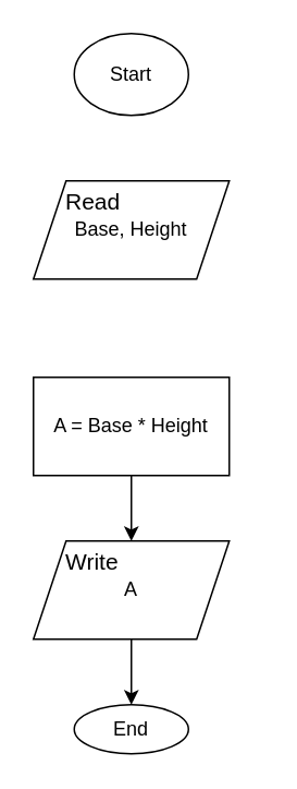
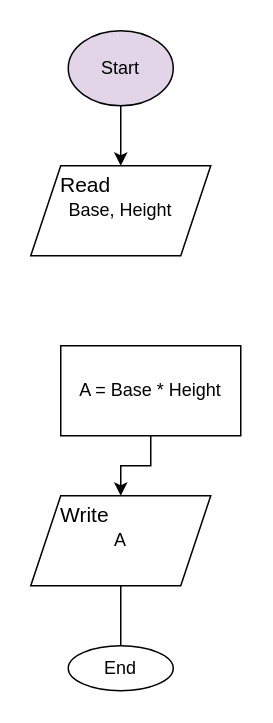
  <mxCell id="0" />
  <mxCell id="1" parent="0" />
- <mxCell id="3" value="Start" style="ellipse;whiteSpace=wrap;html=1;" vertex="1" parent="1"><mxGeometry x="45" y="20" width="70" height="50" as="geometry" /></mxCell>
+ <mxCell id="2" value="" style="edgeStyle=orthogonalEdgeStyle;rounded=0;orthogonalLoop=1;jettySize=auto;html=1;" edge="1" parent="1" source="3" target="5"><mxGeometry relative="1" as="geometry" /></mxCell>
+ <mxCell id="3" value="Start" style="ellipse;whiteSpace=wrap;html=1;fillColor=#e1d5e7;" vertex="1" parent="1"><mxGeometry x="45" y="20" width="70" height="50" as="geometry" /></mxCell>
  <mxCell id="4" value="End" style="ellipse;whiteSpace=wrap;html=1;" vertex="1" parent="1"><mxGeometry x="45" y="430" width="70" height="30" as="geometry" /></mxCell>
  <mxCell id="5" value="Base, Height" style="shape=parallelogram;perimeter=parallelogramPerimeter;whiteSpace=wrap;html=1;fixedSize=1;" vertex="1" parent="1"><mxGeometry x="20" y="110" width="120" height="60" as="geometry" /></mxCell>
  <mxCell id="6" style="edgeStyle=orthogonalEdgeStyle;rounded=0;orthogonalLoop=1;jettySize=auto;html=1;entryX=0.5;entryY=0;entryDx=0;entryDy=0;" edge="1" parent="1" source="7" target="9"><mxGeometry relative="1" as="geometry" /></mxCell>
- <mxCell id="7" value="A = Base * Height" style="rounded=0;whiteSpace=wrap;html=1;" vertex="1" parent="1"><mxGeometry x="20" y="230" width="120" height="60" as="geometry" /></mxCell>
- <mxCell id="8" style="edgeStyle=orthogonalEdgeStyle;rounded=0;orthogonalLoop=1;jettySize=auto;html=1;entryX=0.5;entryY=0;entryDx=0;entryDy=0;fontSize=14;" edge="1" parent="1" source="9" target="4"><mxGeometry relative="1" as="geometry" /></mxCell>
+ <mxCell id="7" value="A = Base * Height" style="rounded=0;whiteSpace=wrap;html=1;" vertex="1" parent="1"><mxGeometry x="40" y="230" width="120" height="60" as="geometry" /></mxCell>
+ <mxCell id="8" style="edgeStyle=orthogonalEdgeStyle;rounded=0;orthogonalLoop=1;jettySize=auto;html=1;entryX=0.5;entryY=0;entryDx=0;entryDy=0;fontSize=14;endArrow=none;" edge="1" parent="1" source="9" target="4"><mxGeometry relative="1" as="geometry" /></mxCell>
  <mxCell id="9" value="A" style="shape=parallelogram;perimeter=parallelogramPerimeter;whiteSpace=wrap;html=1;fixedSize=1;" vertex="1" parent="1"><mxGeometry x="20" y="330" width="120" height="60" as="geometry" /></mxCell>
  <mxCell id="10" value="&lt;h1&gt;&lt;font style=&quot;font-size: 14px; font-weight: normal;&quot;&gt;Read&lt;/font&gt;&lt;/h1&gt;" style="text;html=1;strokeColor=none;fillColor=none;spacing=5;spacingTop=-20;whiteSpace=wrap;overflow=hidden;rounded=0;" vertex="1" parent="1"><mxGeometry x="35" y="100" width="125" height="40" as="geometry" /></mxCell>
  <mxCell id="11" value="&lt;h1&gt;&lt;font style=&quot;font-size: 14px; font-weight: normal;&quot;&gt;Write&lt;/font&gt;&lt;/h1&gt;" style="text;html=1;strokeColor=none;fillColor=none;spacing=5;spacingTop=-20;whiteSpace=wrap;overflow=hidden;rounded=0;" vertex="1" parent="1"><mxGeometry x="35" y="320" width="125" height="40" as="geometry" /></mxCell>
